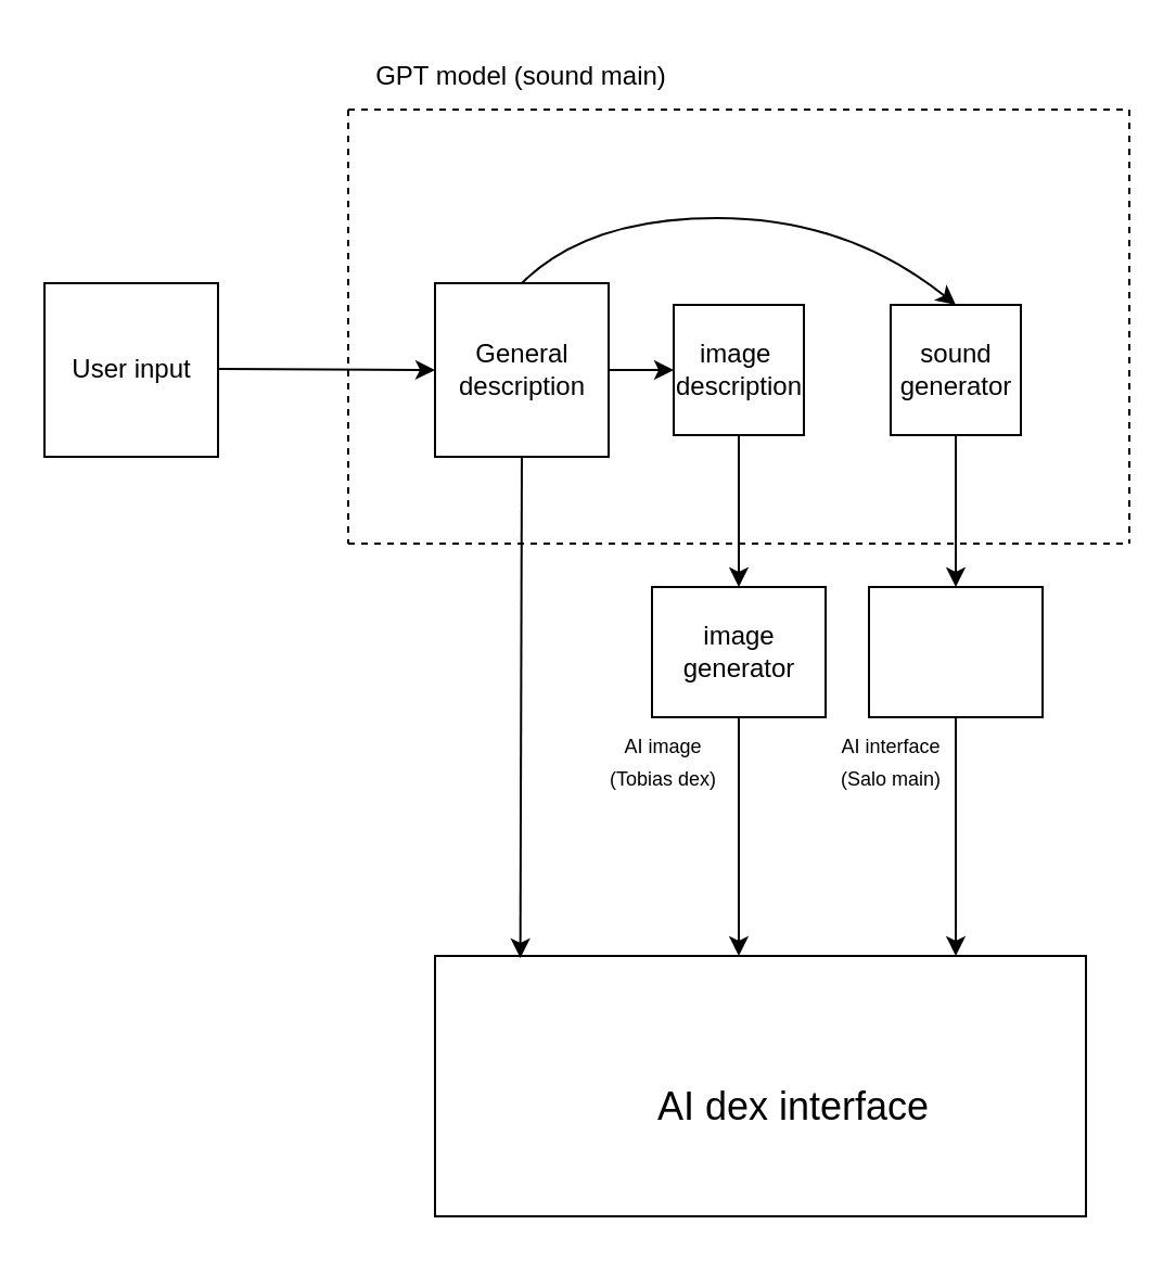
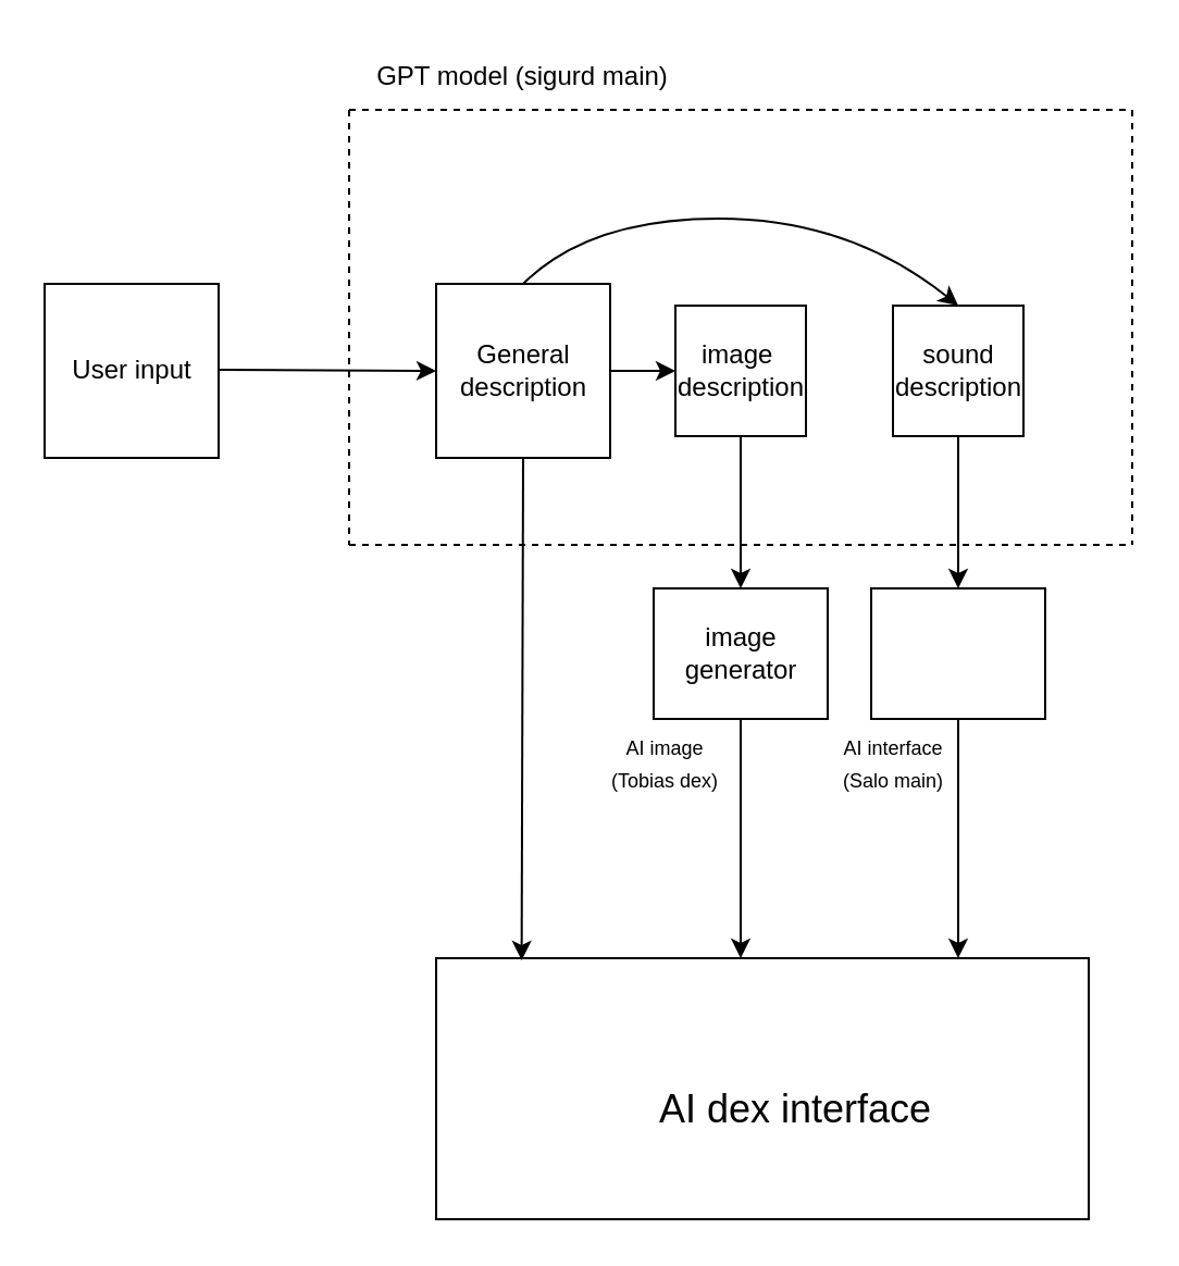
  <mxCell id="0" />
  <mxCell id="1" parent="0" />
  <mxCell id="2" value="" style="whiteSpace=wrap;html=1;aspect=fixed;" parent="1" vertex="1"><mxGeometry x="20" y="130" width="80" height="80" as="geometry" /></mxCell>
  <mxCell id="3" value="" style="whiteSpace=wrap;html=1;aspect=fixed;" parent="1" vertex="1"><mxGeometry x="200" y="130" width="80" height="80" as="geometry" /></mxCell>
  <mxCell id="4" value="" style="whiteSpace=wrap;html=1;aspect=fixed;" parent="1" vertex="1"><mxGeometry x="310" y="140" width="60" height="60" as="geometry" /></mxCell>
  <mxCell id="5" value="" style="rounded=0;whiteSpace=wrap;html=1;" parent="1" vertex="1"><mxGeometry x="410" y="140" width="60" height="60" as="geometry" /></mxCell>
  <mxCell id="6" value="" style="endArrow=classic;html=1;rounded=0;exitX=1;exitY=0.6;exitDx=0;exitDy=0;exitPerimeter=0;" parent="1" edge="1"><mxGeometry width="50" height="50" relative="1" as="geometry"><mxPoint x="100" y="169.44" as="sourcePoint" /><mxPoint x="200" y="170" as="targetPoint" /></mxGeometry></mxCell>
  <mxCell id="7" value="" style="endArrow=classic;html=1;rounded=0;entryX=0;entryY=0.5;entryDx=0;entryDy=0;exitX=1;exitY=0.5;exitDx=0;exitDy=0;" parent="1" source="3" target="4" edge="1"><mxGeometry width="50" height="50" relative="1" as="geometry"><mxPoint x="280" y="171.429" as="sourcePoint" /><mxPoint x="190" y="120" as="targetPoint" /></mxGeometry></mxCell>
  <mxCell id="8" value="" style="curved=1;endArrow=classic;html=1;rounded=0;exitX=0.5;exitY=0;exitDx=0;exitDy=0;entryX=0.5;entryY=0;entryDx=0;entryDy=0;" parent="1" source="3" target="5" edge="1"><mxGeometry width="50" height="50" relative="1" as="geometry"><mxPoint x="360" y="260" as="sourcePoint" /><mxPoint x="410" y="210" as="targetPoint" /><Array as="points"><mxPoint x="270" y="100" /><mxPoint x="390" y="100" /></Array></mxGeometry></mxCell>
  <mxCell id="9" value="User input" style="text;html=1;align=center;verticalAlign=middle;resizable=0;points=[];autosize=1;strokeColor=none;fillColor=none;" parent="1" vertex="1"><mxGeometry x="20" y="155" width="80" height="30" as="geometry" /></mxCell>
  <mxCell id="10" value="General&lt;div&gt;description&lt;/div&gt;" style="text;html=1;align=center;verticalAlign=middle;resizable=0;points=[];autosize=1;strokeColor=none;fillColor=none;" parent="1" vertex="1"><mxGeometry x="200" y="150" width="80" height="40" as="geometry" /></mxCell>
  <mxCell id="11" value="image&amp;nbsp;&lt;div&gt;description&lt;/div&gt;" style="text;html=1;align=center;verticalAlign=middle;resizable=0;points=[];autosize=1;strokeColor=none;fillColor=none;" parent="1" vertex="1"><mxGeometry x="300" y="150" width="80" height="40" as="geometry" /></mxCell>
- <mxCell id="12" value="sound&lt;div&gt;generator&lt;/div&gt;" style="text;html=1;align=center;verticalAlign=middle;resizable=0;points=[];autosize=1;strokeColor=none;fillColor=none;" parent="1" vertex="1"><mxGeometry x="400" y="150" width="80" height="40" as="geometry" /></mxCell>
+ <mxCell id="12" value="sound&lt;div&gt;description&lt;/div&gt;" style="text;html=1;align=center;verticalAlign=middle;resizable=0;points=[];autosize=1;strokeColor=none;fillColor=none;" parent="1" vertex="1"><mxGeometry x="400" y="150" width="80" height="40" as="geometry" /></mxCell>
  <mxCell id="13" value="" style="rounded=0;whiteSpace=wrap;html=1;" parent="1" vertex="1"><mxGeometry x="200" y="440" width="300" height="120" as="geometry" /></mxCell>
  <mxCell id="14" value="" style="endArrow=classic;html=1;rounded=0;exitX=0.5;exitY=1;exitDx=0;exitDy=0;entryX=0.131;entryY=0.008;entryDx=0;entryDy=0;entryPerimeter=0;" parent="1" source="3" target="13" edge="1"><mxGeometry width="50" height="50" relative="1" as="geometry"><mxPoint x="230" y="260" as="sourcePoint" /><mxPoint x="280" y="210" as="targetPoint" /></mxGeometry></mxCell>
  <mxCell id="15" value="" style="rounded=0;whiteSpace=wrap;html=1;" parent="1" vertex="1"><mxGeometry x="300" y="270" width="80" height="60" as="geometry" /></mxCell>
  <mxCell id="16" value="image&lt;div&gt;generator&lt;/div&gt;" style="text;html=1;align=center;verticalAlign=middle;resizable=0;points=[];autosize=1;strokeColor=none;fillColor=none;" parent="1" vertex="1"><mxGeometry x="305" y="280" width="70" height="40" as="geometry" /></mxCell>
  <mxCell id="17" value="" style="rounded=0;whiteSpace=wrap;html=1;" parent="1" vertex="1"><mxGeometry x="400" y="270" width="80" height="60" as="geometry" /></mxCell>
  <mxCell id="18" value="" style="endArrow=classic;html=1;rounded=0;exitX=0.5;exitY=1;exitDx=0;exitDy=0;entryX=0.5;entryY=0;entryDx=0;entryDy=0;" parent="1" source="4" target="15" edge="1"><mxGeometry width="50" height="50" relative="1" as="geometry"><mxPoint x="380" y="370" as="sourcePoint" /><mxPoint x="430" y="320" as="targetPoint" /></mxGeometry></mxCell>
  <mxCell id="19" value="" style="endArrow=classic;html=1;rounded=0;exitX=0.5;exitY=1;exitDx=0;exitDy=0;" parent="1" source="17" edge="1"><mxGeometry width="50" height="50" relative="1" as="geometry"><mxPoint x="380" y="370" as="sourcePoint" /><mxPoint x="440" y="440" as="targetPoint" /></mxGeometry></mxCell>
  <mxCell id="20" value="" style="endArrow=classic;html=1;rounded=0;exitX=0.5;exitY=1;exitDx=0;exitDy=0;entryX=0.5;entryY=0;entryDx=0;entryDy=0;" parent="1" source="5" target="17" edge="1"><mxGeometry width="50" height="50" relative="1" as="geometry"><mxPoint x="380" y="370" as="sourcePoint" /><mxPoint x="430" y="320" as="targetPoint" /></mxGeometry></mxCell>
  <mxCell id="21" value="" style="endArrow=classic;html=1;rounded=0;exitX=0.5;exitY=1;exitDx=0;exitDy=0;" parent="1" source="15" edge="1"><mxGeometry width="50" height="50" relative="1" as="geometry"><mxPoint x="380" y="370" as="sourcePoint" /><mxPoint x="340" y="440" as="targetPoint" /></mxGeometry></mxCell>
  <mxCell id="22" value="&lt;font style=&quot;font-size: 18px;&quot;&gt;AI dex interface&lt;/font&gt;" style="text;html=1;align=center;verticalAlign=middle;resizable=0;points=[];autosize=1;strokeColor=none;fillColor=none;" parent="1" vertex="1"><mxGeometry x="290" y="490" width="150" height="40" as="geometry" /></mxCell>
  <mxCell id="23" value="" style="endArrow=none;dashed=1;html=1;rounded=0;" parent="1" edge="1"><mxGeometry width="50" height="50" relative="1" as="geometry"><mxPoint x="160" y="250" as="sourcePoint" /><mxPoint x="520" y="250" as="targetPoint" /></mxGeometry></mxCell>
  <mxCell id="24" value="" style="endArrow=none;dashed=1;html=1;rounded=0;" parent="1" edge="1"><mxGeometry width="50" height="50" relative="1" as="geometry"><mxPoint x="160" y="50" as="sourcePoint" /><mxPoint x="520" y="50" as="targetPoint" /></mxGeometry></mxCell>
  <mxCell id="25" value="" style="endArrow=none;dashed=1;html=1;rounded=0;" parent="1" edge="1"><mxGeometry width="50" height="50" relative="1" as="geometry"><mxPoint x="160" y="50" as="sourcePoint" /><mxPoint x="160" y="250" as="targetPoint" /></mxGeometry></mxCell>
  <mxCell id="26" value="" style="endArrow=none;dashed=1;html=1;rounded=0;" parent="1" edge="1"><mxGeometry width="50" height="50" relative="1" as="geometry"><mxPoint x="520" y="50" as="sourcePoint" /><mxPoint x="520" y="250" as="targetPoint" /></mxGeometry></mxCell>
- <mxCell id="27" value="GPT model (sound main)" style="text;html=1;align=center;verticalAlign=middle;whiteSpace=wrap;rounded=0;" parent="1" vertex="1"><mxGeometry x="160" y="20" width="160" height="30" as="geometry" /></mxCell>
+ <mxCell id="27" value="GPT model (sigurd main)" style="text;html=1;align=center;verticalAlign=middle;whiteSpace=wrap;rounded=0;" parent="1" vertex="1"><mxGeometry x="160" y="20" width="160" height="30" as="geometry" /></mxCell>
  <mxCell id="28" value="&lt;font style=&quot;font-size: 9px;&quot;&gt;AI image&lt;/font&gt;&lt;div&gt;&lt;font style=&quot;font-size: 9px;&quot;&gt;(Tobias dex)&lt;/font&gt;&lt;/div&gt;" style="text;html=1;align=center;verticalAlign=middle;resizable=0;points=[];autosize=1;strokeColor=none;fillColor=none;" parent="1" vertex="1"><mxGeometry x="265" y="330" width="80" height="40" as="geometry" /></mxCell>
  <mxCell id="29" value="&lt;font style=&quot;font-size: 9px;&quot;&gt;AI interface&lt;/font&gt;&lt;div&gt;&lt;font style=&quot;font-size: 9px;&quot;&gt;(Salo main)&lt;/font&gt;&lt;/div&gt;" style="text;html=1;align=center;verticalAlign=middle;resizable=0;points=[];autosize=1;strokeColor=none;fillColor=none;" parent="1" vertex="1"><mxGeometry x="375" y="330" width="70" height="40" as="geometry" /></mxCell>
